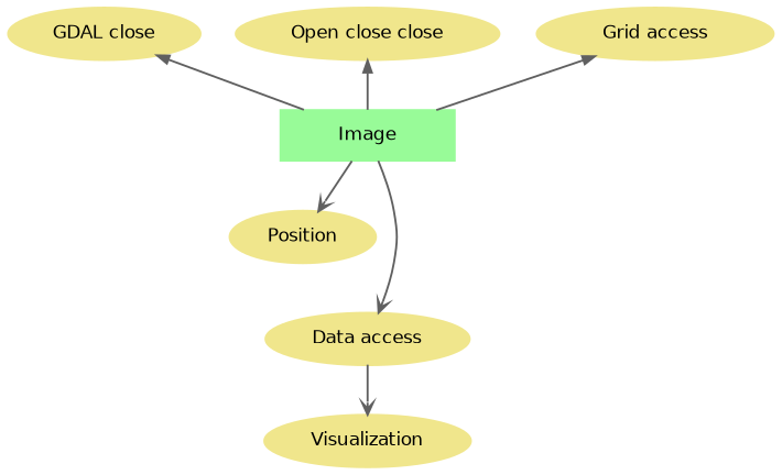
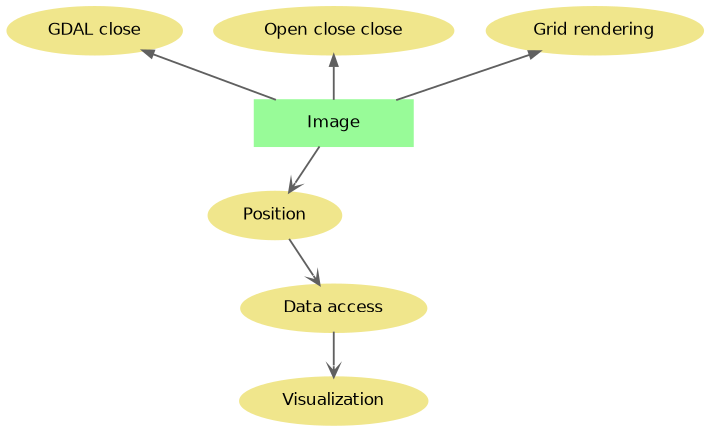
  digraph {
    ranksep=0.35
    splines=true
    node [color=khaki fontname=Helvetica fontsize=9 peripheries=1 shape=ellipse style=filled]
    edge [arrowhead=open arrowsize=0.6 color="#606060" dir=forward fontcolor=blue fontname=Arial fontsize=9 style=solid]
    n1 [color=palegreen height=0.35 label=Image shape=polygon width=1.2]
    n2 [height=0.2 label=Position width=0.2]
    n3 [height=0.2 label="Data access" width=0.2]
    n4 [height=0.2 label=Visualization width=0.2]
    n5 [height=0.2 label="GDAL close" width=0.2]
    n6 [height=0.2 label="Open close close" width=0.2]
-   n7 [height=0.2 label="Grid access" width=0.2]
+   n7 [height=0.2 label="Grid rendering" width=0.2]
    n1 -> n2
-   n1 -> n3
+   n2 -> n3
    n3 -> n4
    n5 -> n1 [dir=back]
    n6 -> n1 [dir=back]
    n7 -> n1 [dir=back]
  }
